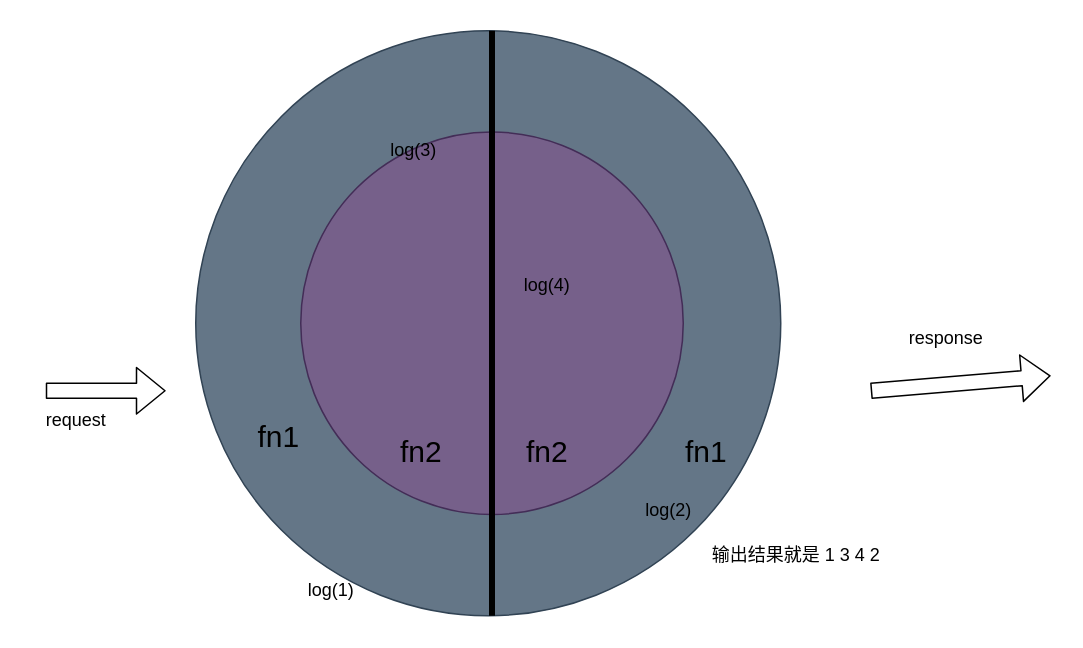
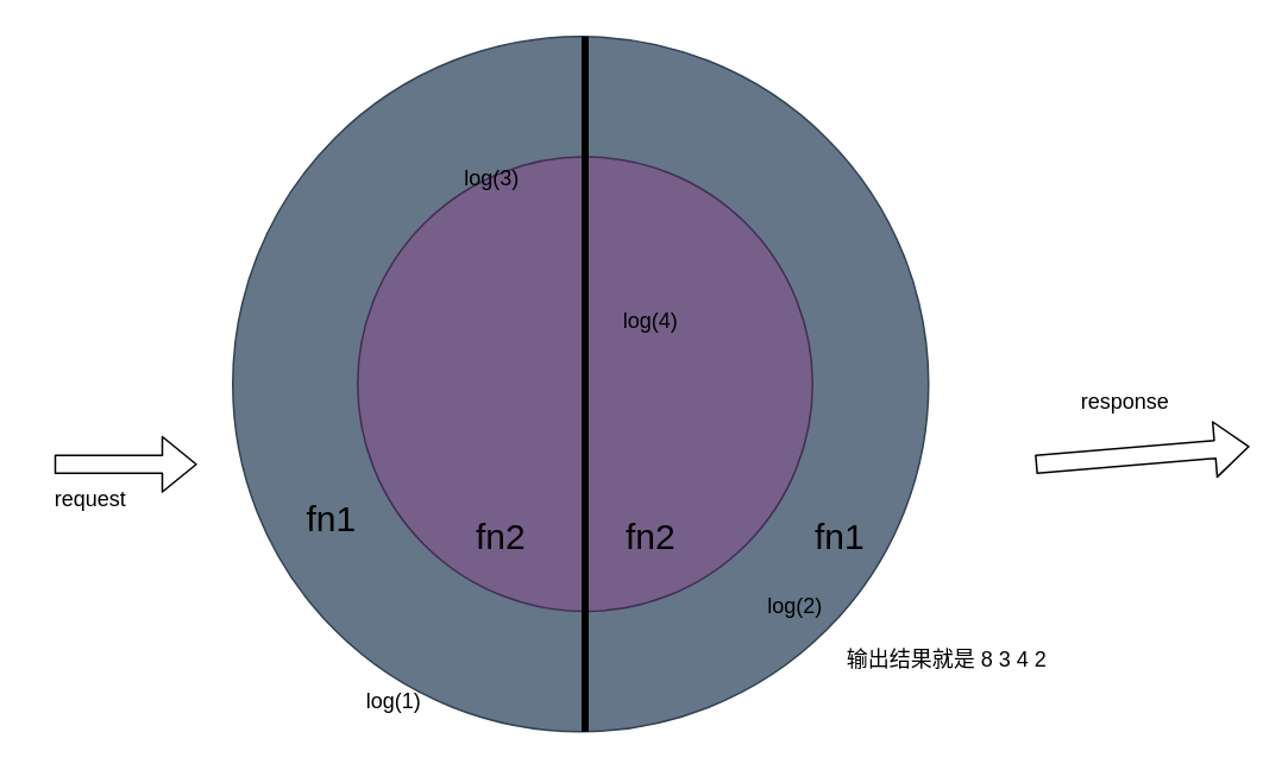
  <mxCell id="0" />
  <mxCell id="1" parent="0" />
  <mxCell id="2" value="" style="ellipse;whiteSpace=wrap;html=1;aspect=fixed;fillColor=#647687;strokeColor=#314354;fontColor=#ffffff;" parent="1" vertex="1"><mxGeometry x="130" y="20" width="390" height="390" as="geometry" /></mxCell>
  <mxCell id="3" value="" style="ellipse;whiteSpace=wrap;html=1;aspect=fixed;fillColor=#76608a;strokeColor=#432D57;fontColor=#ffffff;" parent="1" vertex="1"><mxGeometry x="200" y="87.5" width="255" height="255" as="geometry" /></mxCell>
  <mxCell id="4" value="" style="line;strokeWidth=4;direction=south;html=1;perimeter=backbonePerimeter;points=[];outlineConnect=0;" parent="1" vertex="1"><mxGeometry x="322.5" y="20" width="10" height="390" as="geometry" /></mxCell>
  <mxCell id="5" value="&lt;font style=&quot;font-size: 20px&quot;&gt;fn1&lt;/font&gt;" style="text;html=1;align=center;verticalAlign=middle;resizable=0;points=[];autosize=1;strokeColor=none;" parent="1" vertex="1"><mxGeometry x="165" y="280" width="40" height="20" as="geometry" /></mxCell>
  <mxCell id="6" value="&lt;span style=&quot;font-size: 20px&quot;&gt;fn1&lt;/span&gt;" style="text;html=1;align=center;verticalAlign=middle;resizable=0;points=[];autosize=1;strokeColor=none;" parent="1" vertex="1"><mxGeometry x="450" y="290" width="40" height="20" as="geometry" /></mxCell>
  <mxCell id="7" value="&lt;span style=&quot;font-size: 20px&quot;&gt;fn2&lt;/span&gt;" style="text;html=1;align=center;verticalAlign=middle;resizable=0;points=[];autosize=1;strokeColor=none;" parent="1" vertex="1"><mxGeometry x="260" y="290" width="40" height="20" as="geometry" /></mxCell>
  <mxCell id="8" value="&lt;span style=&quot;font-size: 20px&quot;&gt;fn2&lt;/span&gt;" style="text;html=1;align=center;verticalAlign=middle;resizable=0;points=[];autosize=1;strokeColor=none;" parent="1" vertex="1"><mxGeometry x="344" y="290" width="40" height="20" as="geometry" /></mxCell>
  <mxCell id="9" value="" style="shape=flexArrow;endArrow=classic;html=1;" edge="1" parent="1"><mxGeometry width="50" height="50" relative="1" as="geometry"><mxPoint x="30" y="260" as="sourcePoint" /><mxPoint x="110" y="260" as="targetPoint" /></mxGeometry></mxCell>
  <mxCell id="10" value="request" style="text;html=1;align=center;verticalAlign=middle;resizable=0;points=[];autosize=1;strokeColor=none;" vertex="1" parent="1"><mxGeometry x="20" y="270" width="60" height="20" as="geometry" /></mxCell>
  <mxCell id="11" value="" style="shape=flexArrow;endArrow=classic;html=1;" edge="1" parent="1"><mxGeometry width="50" height="50" relative="1" as="geometry"><mxPoint x="580" y="260" as="sourcePoint" /><mxPoint x="700" y="250" as="targetPoint" /></mxGeometry></mxCell>
  <mxCell id="12" value="response" style="text;html=1;align=center;verticalAlign=middle;resizable=0;points=[];autosize=1;strokeColor=none;" vertex="1" parent="1"><mxGeometry x="595" y="215" width="70" height="20" as="geometry" /></mxCell>
  <mxCell id="13" value="log(1)" style="text;html=1;align=center;verticalAlign=middle;resizable=0;points=[];autosize=1;strokeColor=none;" vertex="1" parent="1"><mxGeometry x="195" y="382.5" width="50" height="20" as="geometry" /></mxCell>
  <mxCell id="14" value="log(2)" style="text;html=1;align=center;verticalAlign=middle;resizable=0;points=[];autosize=1;strokeColor=none;" vertex="1" parent="1"><mxGeometry x="420" y="330" width="50" height="20" as="geometry" /></mxCell>
  <mxCell id="15" value="log(3)" style="text;html=1;align=center;verticalAlign=middle;resizable=0;points=[];autosize=1;strokeColor=none;" vertex="1" parent="1"><mxGeometry x="250" y="90" width="50" height="20" as="geometry" /></mxCell>
- <mxCell id="16" value="log(4)" style="text;html=1;align=center;verticalAlign=middle;resizable=0;points=[];autosize=1;strokeColor=none;" vertex="1" parent="1"><mxGeometry x="339" y="180" width="50" height="20" as="geometry" /></mxCell>
- <mxCell id="17" value="输出结果就是 1 3 4 2" style="text;html=1;align=center;verticalAlign=middle;resizable=0;points=[];autosize=1;strokeColor=none;" vertex="1" parent="1"><mxGeometry x="465" y="360" width="130" height="20" as="geometry" /></mxCell>
+ <mxCell id="16" value="log(4)" style="text;html=1;align=center;verticalAlign=middle;resizable=0;points=[];autosize=1;strokeColor=none;" vertex="1" parent="1"><mxGeometry x="339" y="170" width="50" height="20" as="geometry" /></mxCell>
+ <mxCell id="17" value="输出结果就是 8 3 4 2" style="text;html=1;align=center;verticalAlign=middle;resizable=0;points=[];autosize=1;strokeColor=none;" vertex="1" parent="1"><mxGeometry x="465" y="360" width="130" height="20" as="geometry" /></mxCell>
